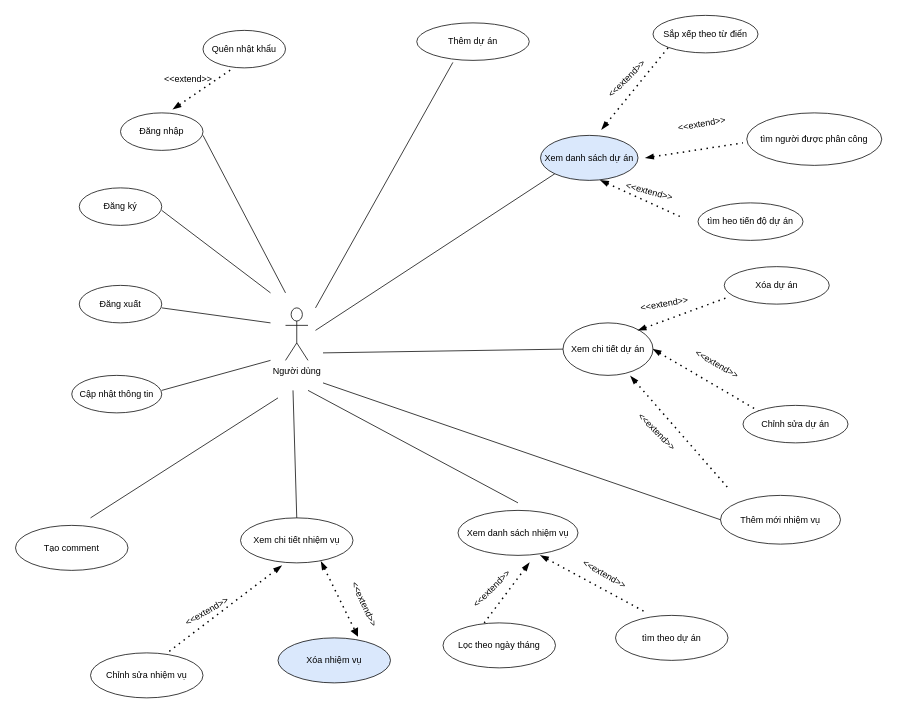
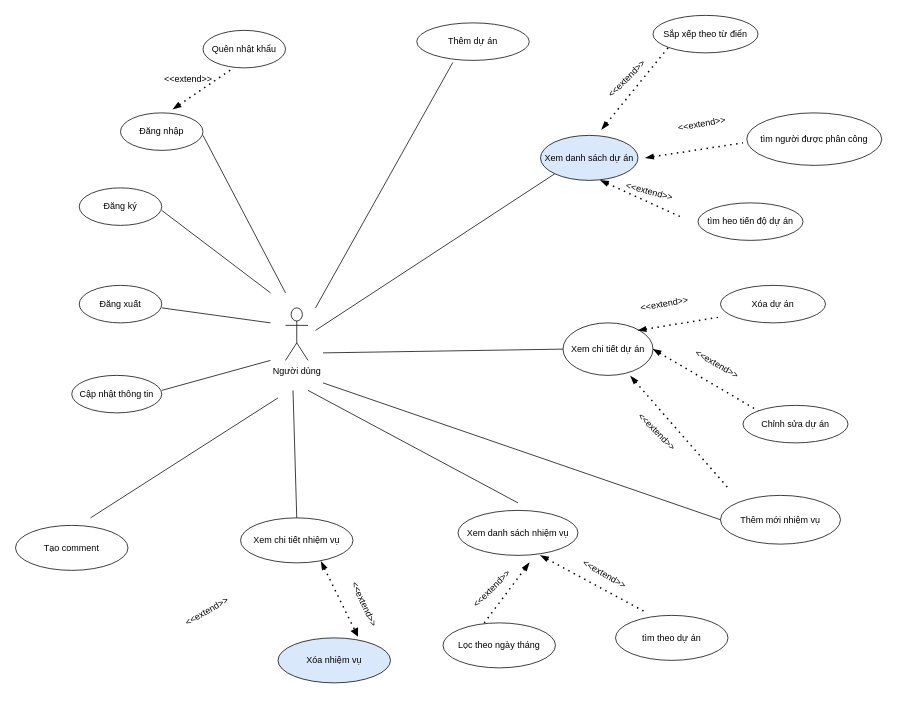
  <mxCell id="0" />
  <mxCell id="1" parent="0" />
  <mxCell id="2" value="Người dùng" style="shape=umlActor;verticalLabelPosition=bottom;verticalAlign=top;html=1;outlineConnect=0;labelPosition=center;align=center;fontFamily=Helvetica;" parent="1" vertex="1"><mxGeometry x="380" y="410" width="30" height="70" as="geometry" /></mxCell>
  <mxCell id="3" value="Đăng ký" style="ellipse;whiteSpace=wrap;html=1;" parent="1" vertex="1"><mxGeometry x="105" y="250" width="110" height="50" as="geometry" /></mxCell>
  <mxCell id="4" value="Đăng nhập" style="ellipse;whiteSpace=wrap;html=1;" parent="1" vertex="1"><mxGeometry x="160" y="150" width="110" height="50" as="geometry" /></mxCell>
  <mxCell id="5" value="Quên nhật khẩu" style="ellipse;whiteSpace=wrap;html=1;" parent="1" vertex="1"><mxGeometry x="270" y="40" width="110" height="50" as="geometry" /></mxCell>
  <mxCell id="6" value="Xem danh sách dự án" style="ellipse;whiteSpace=wrap;html=1;fillColor=#dae8fc;" parent="1" vertex="1"><mxGeometry x="720" y="180" width="130" height="60" as="geometry" /></mxCell>
  <mxCell id="7" value="Thêm dự án" style="ellipse;whiteSpace=wrap;html=1;" parent="1" vertex="1"><mxGeometry x="555" y="30" width="150" height="50" as="geometry" /></mxCell>
  <mxCell id="8" value="Xem chi tiết dự án" style="ellipse;whiteSpace=wrap;html=1;" parent="1" vertex="1"><mxGeometry x="750" y="430" width="120" height="70" as="geometry" /></mxCell>
  <mxCell id="9" value="Sắp xếp theo từ điển" style="ellipse;whiteSpace=wrap;html=1;" parent="1" vertex="1"><mxGeometry x="870" y="20" width="140" height="50" as="geometry" /></mxCell>
  <mxCell id="10" value="tìm heo tiến độ dự án" style="ellipse;whiteSpace=wrap;html=1;" parent="1" vertex="1"><mxGeometry x="930" y="270" width="140" height="50" as="geometry" /></mxCell>
  <mxCell id="11" value="Chỉnh sửa dự án" style="ellipse;whiteSpace=wrap;html=1;" parent="1" vertex="1"><mxGeometry x="990" y="540" width="140" height="50" as="geometry" /></mxCell>
- <mxCell id="12" value="Xóa dự án" style="ellipse;whiteSpace=wrap;html=1;" parent="1" vertex="1"><mxGeometry x="965" y="355" width="140" height="50" as="geometry" /></mxCell>
+ <mxCell id="12" value="Xóa dự án" style="ellipse;whiteSpace=wrap;html=1;" parent="1" vertex="1"><mxGeometry x="960" y="380" width="140" height="50" as="geometry" /></mxCell>
  <mxCell id="13" value="Thêm mới nhiệm vụ" style="ellipse;whiteSpace=wrap;html=1;" parent="1" vertex="1"><mxGeometry x="960" y="660" width="160" height="65" as="geometry" /></mxCell>
  <mxCell id="14" value="Xem danh sách nhiệm vụ" style="ellipse;whiteSpace=wrap;html=1;" parent="1" vertex="1"><mxGeometry x="610" y="680" width="160" height="60" as="geometry" /></mxCell>
  <mxCell id="15" value="Cập nhật thông tin" style="ellipse;whiteSpace=wrap;html=1;" parent="1" vertex="1"><mxGeometry x="95" y="500" width="120" height="50" as="geometry" /></mxCell>
  <mxCell id="16" value="Xem chi tiết nhiệm vụ" style="ellipse;whiteSpace=wrap;html=1;" parent="1" vertex="1"><mxGeometry x="320" y="690" width="150" height="60" as="geometry" /></mxCell>
  <mxCell id="17" value="Xóa nhiệm vụ" style="ellipse;whiteSpace=wrap;html=1;fillColor=#dae8fc;" parent="1" vertex="1"><mxGeometry x="370" y="850" width="150" height="60" as="geometry" /></mxCell>
- <mxCell id="18" value="Chỉnh sửa nhiệm vụ" style="ellipse;whiteSpace=wrap;html=1;" parent="1" vertex="1"><mxGeometry x="120" y="870" width="150" height="60" as="geometry" /></mxCell>
  <mxCell id="19" value="Lọc theo ngày tháng" style="ellipse;whiteSpace=wrap;html=1;" parent="1" vertex="1"><mxGeometry x="590" y="830" width="150" height="60" as="geometry" /></mxCell>
  <mxCell id="20" value="tìm theo dự án" style="ellipse;whiteSpace=wrap;html=1;" parent="1" vertex="1"><mxGeometry x="820" y="820" width="150" height="60" as="geometry" /></mxCell>
  <mxCell id="21" value="Đăng xuất" style="ellipse;whiteSpace=wrap;html=1;" parent="1" vertex="1"><mxGeometry x="105" y="380" width="110" height="50" as="geometry" /></mxCell>
  <mxCell id="22" value="" style="endArrow=none;html=1;rounded=0;" parent="1" edge="1"><mxGeometry width="50" height="50" relative="1" as="geometry"><mxPoint x="215" y="410" as="sourcePoint" /><mxPoint x="360" y="430" as="targetPoint" /></mxGeometry></mxCell>
  <mxCell id="23" value="" style="endArrow=none;html=1;rounded=0;" parent="1" edge="1"><mxGeometry width="50" height="50" relative="1" as="geometry"><mxPoint x="215" y="520" as="sourcePoint" /><mxPoint x="360" y="480" as="targetPoint" /></mxGeometry></mxCell>
  <mxCell id="24" value="" style="endArrow=none;html=1;rounded=0;" parent="1" edge="1"><mxGeometry width="50" height="50" relative="1" as="geometry"><mxPoint x="215" y="280" as="sourcePoint" /><mxPoint x="360" y="390" as="targetPoint" /></mxGeometry></mxCell>
  <mxCell id="25" value="" style="endArrow=none;html=1;rounded=0;" parent="1" edge="1"><mxGeometry width="50" height="50" relative="1" as="geometry"><mxPoint x="270" y="180" as="sourcePoint" /><mxPoint x="380" y="390" as="targetPoint" /></mxGeometry></mxCell>
  <mxCell id="26" value="" style="endArrow=none;html=1;rounded=0;entryX=0.321;entryY=1.054;entryDx=0;entryDy=0;entryPerimeter=0;" parent="1" target="7" edge="1"><mxGeometry width="50" height="50" relative="1" as="geometry"><mxPoint x="420" y="410" as="sourcePoint" /><mxPoint x="460" y="330" as="targetPoint" /></mxGeometry></mxCell>
  <mxCell id="27" value="" style="endArrow=none;html=1;rounded=0;entryX=0;entryY=1;entryDx=0;entryDy=0;" parent="1" edge="1" target="6"><mxGeometry width="50" height="50" relative="1" as="geometry"><mxPoint x="420" y="440" as="sourcePoint" /><mxPoint x="560" y="320" as="targetPoint" /></mxGeometry></mxCell>
  <mxCell id="28" value="" style="endArrow=none;html=1;rounded=0;entryX=0;entryY=0.5;entryDx=0;entryDy=0;" parent="1" edge="1" target="8"><mxGeometry width="50" height="50" relative="1" as="geometry"><mxPoint x="430" y="470" as="sourcePoint" /><mxPoint x="560" y="520" as="targetPoint" /></mxGeometry></mxCell>
  <mxCell id="29" value="" style="endArrow=none;html=1;rounded=0;" parent="1" edge="1"><mxGeometry width="50" height="50" relative="1" as="geometry"><mxPoint x="410" y="520" as="sourcePoint" /><mxPoint x="690" y="670" as="targetPoint" /></mxGeometry></mxCell>
  <mxCell id="30" value="" style="endArrow=none;html=1;rounded=0;exitX=0.5;exitY=0;exitDx=0;exitDy=0;" parent="1" edge="1" source="16"><mxGeometry width="50" height="50" relative="1" as="geometry"><mxPoint x="190" y="670" as="sourcePoint" /><mxPoint x="390" y="520" as="targetPoint" /></mxGeometry></mxCell>
  <mxCell id="31" value="" style="endArrow=none;dashed=1;html=1;dashPattern=1 3;strokeWidth=2;rounded=0;startArrow=blockThin;startFill=1;entryX=0.283;entryY=-0.05;entryDx=0;entryDy=0;entryPerimeter=0;exitX=0.687;exitY=1;exitDx=0;exitDy=0;exitPerimeter=0;" parent="1" target="20" edge="1" source="14"><mxGeometry width="50" height="50" relative="1" as="geometry"><mxPoint x="520" y="750" as="sourcePoint" /><mxPoint x="600" y="713" as="targetPoint" /><Array as="points" /></mxGeometry></mxCell>
  <mxCell id="32" value="" style="endArrow=none;dashed=1;html=1;dashPattern=1 3;strokeWidth=2;rounded=0;startArrow=blockThin;startFill=1;" parent="1" edge="1"><mxGeometry width="50" height="50" relative="1" as="geometry"><mxPoint x="705" y="750" as="sourcePoint" /><mxPoint x="645" y="830" as="targetPoint" /></mxGeometry></mxCell>
  <mxCell id="33" value="" style="endArrow=block;dashed=1;html=1;dashPattern=1 3;strokeWidth=2;rounded=0;startArrow=blockThin;startFill=1;entryX=0.711;entryY=-0.026;entryDx=0;entryDy=0;entryPerimeter=0;exitX=0.716;exitY=0.97;exitDx=0;exitDy=0;exitPerimeter=0;" parent="1" target="17" edge="1" source="16"><mxGeometry width="50" height="50" relative="1" as="geometry"><mxPoint x="219" y="750" as="sourcePoint" /><mxPoint x="250" y="850" as="targetPoint" /></mxGeometry></mxCell>
- <mxCell id="34" value="" style="endArrow=none;dashed=1;html=1;dashPattern=1 3;strokeWidth=2;rounded=0;startArrow=blockThin;startFill=1;entryX=0.683;entryY=-0.002;entryDx=0;entryDy=0;entryPerimeter=0;exitX=0.365;exitY=1.063;exitDx=0;exitDy=0;exitPerimeter=0;" parent="1" target="18" edge="1" source="16"><mxGeometry width="50" height="50" relative="1" as="geometry"><mxPoint x="190" y="750" as="sourcePoint" /><mxPoint x="70.5" y="683" as="targetPoint" /></mxGeometry></mxCell>
  <mxCell id="35" value="tìm người được phân công" style="ellipse;whiteSpace=wrap;html=1;" parent="1" vertex="1"><mxGeometry x="995" y="150" width="180" height="70" as="geometry" /></mxCell>
  <mxCell id="36" value="" style="endArrow=none;dashed=1;html=1;dashPattern=1 3;strokeWidth=2;rounded=0;startArrow=blockThin;startFill=1;entryX=0.334;entryY=1.054;entryDx=0;entryDy=0;entryPerimeter=0;" parent="1" target="5" edge="1"><mxGeometry width="50" height="50" relative="1" as="geometry"><mxPoint x="230" y="145" as="sourcePoint" /><mxPoint x="390" y="110" as="targetPoint" /></mxGeometry></mxCell>
  <mxCell id="37" value="&amp;lt;&amp;lt;extend&amp;gt;&amp;gt;" style="text;html=1;align=center;verticalAlign=middle;resizable=0;points=[];autosize=1;strokeColor=none;fillColor=none;" parent="1" vertex="1"><mxGeometry x="205" y="90" width="90" height="30" as="geometry" /></mxCell>
  <mxCell id="38" value="&amp;lt;&amp;lt;extend&amp;gt;&amp;gt;" style="text;html=1;align=center;verticalAlign=middle;resizable=0;points=[];autosize=1;strokeColor=none;fillColor=none;rotation=15;" parent="1" vertex="1"><mxGeometry x="820" y="240" width="90" height="30" as="geometry" /></mxCell>
  <mxCell id="39" value="&amp;lt;&amp;lt;extend&amp;gt;&amp;gt;" style="text;html=1;align=center;verticalAlign=middle;resizable=0;points=[];autosize=1;strokeColor=none;fillColor=none;rotation=-10;" parent="1" vertex="1"><mxGeometry x="890" y="150" width="90" height="30" as="geometry" /></mxCell>
  <mxCell id="40" value="&amp;lt;&amp;lt;extend&amp;gt;&amp;gt;" style="text;html=1;align=center;verticalAlign=middle;resizable=0;points=[];autosize=1;strokeColor=none;fillColor=none;rotation=-30;" parent="1" vertex="1"><mxGeometry x="230" y="800" width="90" height="30" as="geometry" /></mxCell>
  <mxCell id="41" value="&amp;lt;&amp;lt;extend&amp;gt;&amp;gt;" style="text;html=1;align=center;verticalAlign=middle;resizable=0;points=[];autosize=1;strokeColor=none;fillColor=none;rotation=65;" parent="1" vertex="1"><mxGeometry x="440" y="790" width="90" height="30" as="geometry" /></mxCell>
  <mxCell id="42" value="&amp;lt;&amp;lt;extend&amp;gt;&amp;gt;" style="text;html=1;align=center;verticalAlign=middle;resizable=0;points=[];autosize=1;strokeColor=none;fillColor=none;rotation=-45;" parent="1" vertex="1"><mxGeometry x="610" y="770" width="90" height="30" as="geometry" /></mxCell>
  <mxCell id="43" value="&amp;lt;&amp;lt;extend&amp;gt;&amp;gt;" style="text;html=1;align=center;verticalAlign=middle;resizable=0;points=[];autosize=1;strokeColor=none;fillColor=none;rotation=30;" parent="1" vertex="1"><mxGeometry x="760" y="750" width="90" height="30" as="geometry" /></mxCell>
  <mxCell id="44" value="" style="endArrow=none;html=1;rounded=0;entryX=0;entryY=0.5;entryDx=0;entryDy=0;" parent="1" edge="1" target="13"><mxGeometry width="50" height="50" relative="1" as="geometry"><mxPoint x="430" y="510" as="sourcePoint" /><mxPoint x="690" y="700" as="targetPoint" /></mxGeometry></mxCell>
  <mxCell id="45" value="&amp;lt;&amp;lt;extend&amp;gt;&amp;gt;" style="text;html=1;align=center;verticalAlign=middle;resizable=0;points=[];autosize=1;strokeColor=none;fillColor=none;rotation=-45;" parent="1" vertex="1"><mxGeometry x="790" y="90" width="90" height="30" as="geometry" /></mxCell>
  <mxCell id="46" value="" style="endArrow=none;dashed=1;html=1;dashPattern=1 3;strokeWidth=2;rounded=0;startArrow=blockThin;startFill=1;entryX=0;entryY=1;entryDx=0;entryDy=0;" edge="1" parent="1" target="9"><mxGeometry width="50" height="50" relative="1" as="geometry"><mxPoint x="801.5" y="172" as="sourcePoint" /><mxPoint x="878.5" y="120" as="targetPoint" /></mxGeometry></mxCell>
  <mxCell id="47" value="" style="endArrow=none;dashed=1;html=1;dashPattern=1 3;strokeWidth=2;rounded=0;startArrow=blockThin;startFill=1;" edge="1" parent="1"><mxGeometry width="50" height="50" relative="1" as="geometry"><mxPoint x="860" y="210" as="sourcePoint" /><mxPoint x="990" y="190" as="targetPoint" /></mxGeometry></mxCell>
  <mxCell id="48" value="" style="endArrow=none;dashed=1;html=1;dashPattern=1 3;strokeWidth=2;rounded=0;startArrow=blockThin;startFill=1;exitX=0.615;exitY=1;exitDx=0;exitDy=0;exitPerimeter=0;" edge="1" parent="1" source="6"><mxGeometry width="50" height="50" relative="1" as="geometry"><mxPoint x="783" y="282" as="sourcePoint" /><mxPoint x="910" y="290" as="targetPoint" /></mxGeometry></mxCell>
  <mxCell id="49" value="" style="endArrow=none;dashed=1;html=1;dashPattern=1 3;strokeWidth=2;rounded=0;startArrow=blockThin;startFill=1;exitX=1;exitY=0.5;exitDx=0;exitDy=0;entryX=0;entryY=0;entryDx=0;entryDy=0;" edge="1" parent="1" source="8" target="11"><mxGeometry width="50" height="50" relative="1" as="geometry"><mxPoint x="860" y="490" as="sourcePoint" /><mxPoint x="970" y="540" as="targetPoint" /></mxGeometry></mxCell>
  <mxCell id="50" value="" style="endArrow=none;dashed=1;html=1;dashPattern=1 3;strokeWidth=2;rounded=0;startArrow=blockThin;startFill=1;exitX=0.75;exitY=1.014;exitDx=0;exitDy=0;exitPerimeter=0;" edge="1" parent="1" source="8"><mxGeometry width="50" height="50" relative="1" as="geometry"><mxPoint x="800" y="500" as="sourcePoint" /><mxPoint x="970" y="650" as="targetPoint" /></mxGeometry></mxCell>
  <mxCell id="51" value="" style="endArrow=none;dashed=1;html=1;dashPattern=1 3;strokeWidth=2;rounded=0;startArrow=blockThin;startFill=1;exitX=0.615;exitY=1;exitDx=0;exitDy=0;exitPerimeter=0;entryX=0.016;entryY=0.836;entryDx=0;entryDy=0;entryPerimeter=0;" edge="1" parent="1" target="12"><mxGeometry width="50" height="50" relative="1" as="geometry"><mxPoint x="850" y="440" as="sourcePoint" /><mxPoint x="960" y="490" as="targetPoint" /></mxGeometry></mxCell>
  <mxCell id="52" value="&amp;lt;&amp;lt;extend&amp;gt;&amp;gt;" style="text;html=1;align=center;verticalAlign=middle;resizable=0;points=[];autosize=1;strokeColor=none;fillColor=none;rotation=-10;" vertex="1" parent="1"><mxGeometry x="840" y="390" width="90" height="30" as="geometry" /></mxCell>
  <mxCell id="53" value="&amp;lt;&amp;lt;extend&amp;gt;&amp;gt;" style="text;html=1;align=center;verticalAlign=middle;resizable=0;points=[];autosize=1;strokeColor=none;fillColor=none;rotation=30;" vertex="1" parent="1"><mxGeometry x="910" y="470" width="90" height="30" as="geometry" /></mxCell>
  <mxCell id="54" value="&amp;lt;&amp;lt;extend&amp;gt;&amp;gt;" style="text;html=1;align=center;verticalAlign=middle;resizable=0;points=[];autosize=1;strokeColor=none;fillColor=none;rotation=45;" vertex="1" parent="1"><mxGeometry x="830" y="560" width="90" height="30" as="geometry" /></mxCell>
  <mxCell id="55" value="" style="endArrow=none;html=1;rounded=0;" edge="1" parent="1"><mxGeometry width="50" height="50" relative="1" as="geometry"><mxPoint x="120" y="690" as="sourcePoint" /><mxPoint x="370" y="530" as="targetPoint" /></mxGeometry></mxCell>
  <mxCell id="56" value="Tạo comment" style="ellipse;whiteSpace=wrap;html=1;" vertex="1" parent="1"><mxGeometry x="20" y="700" width="150" height="60" as="geometry" /></mxCell>
